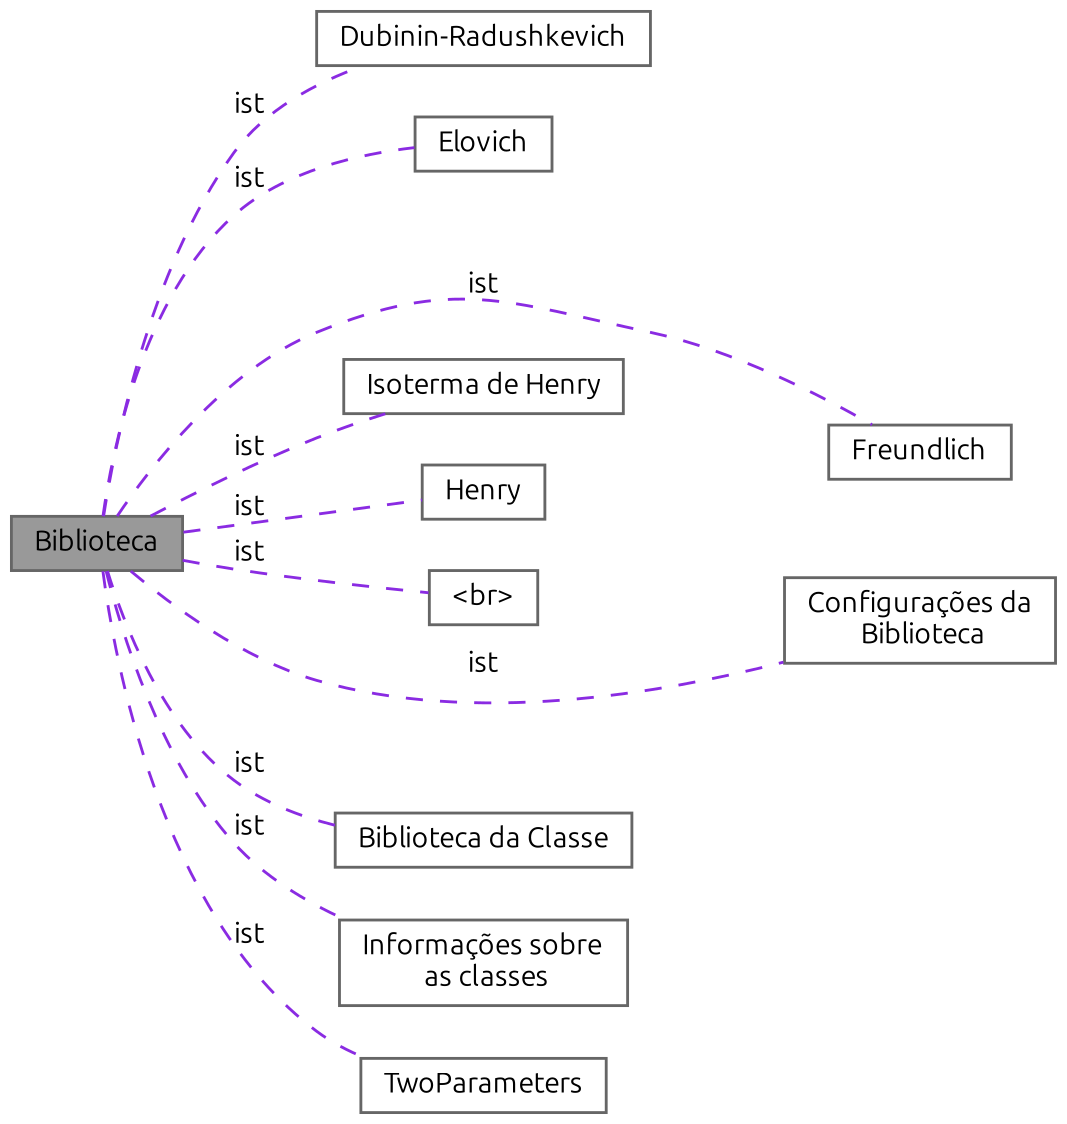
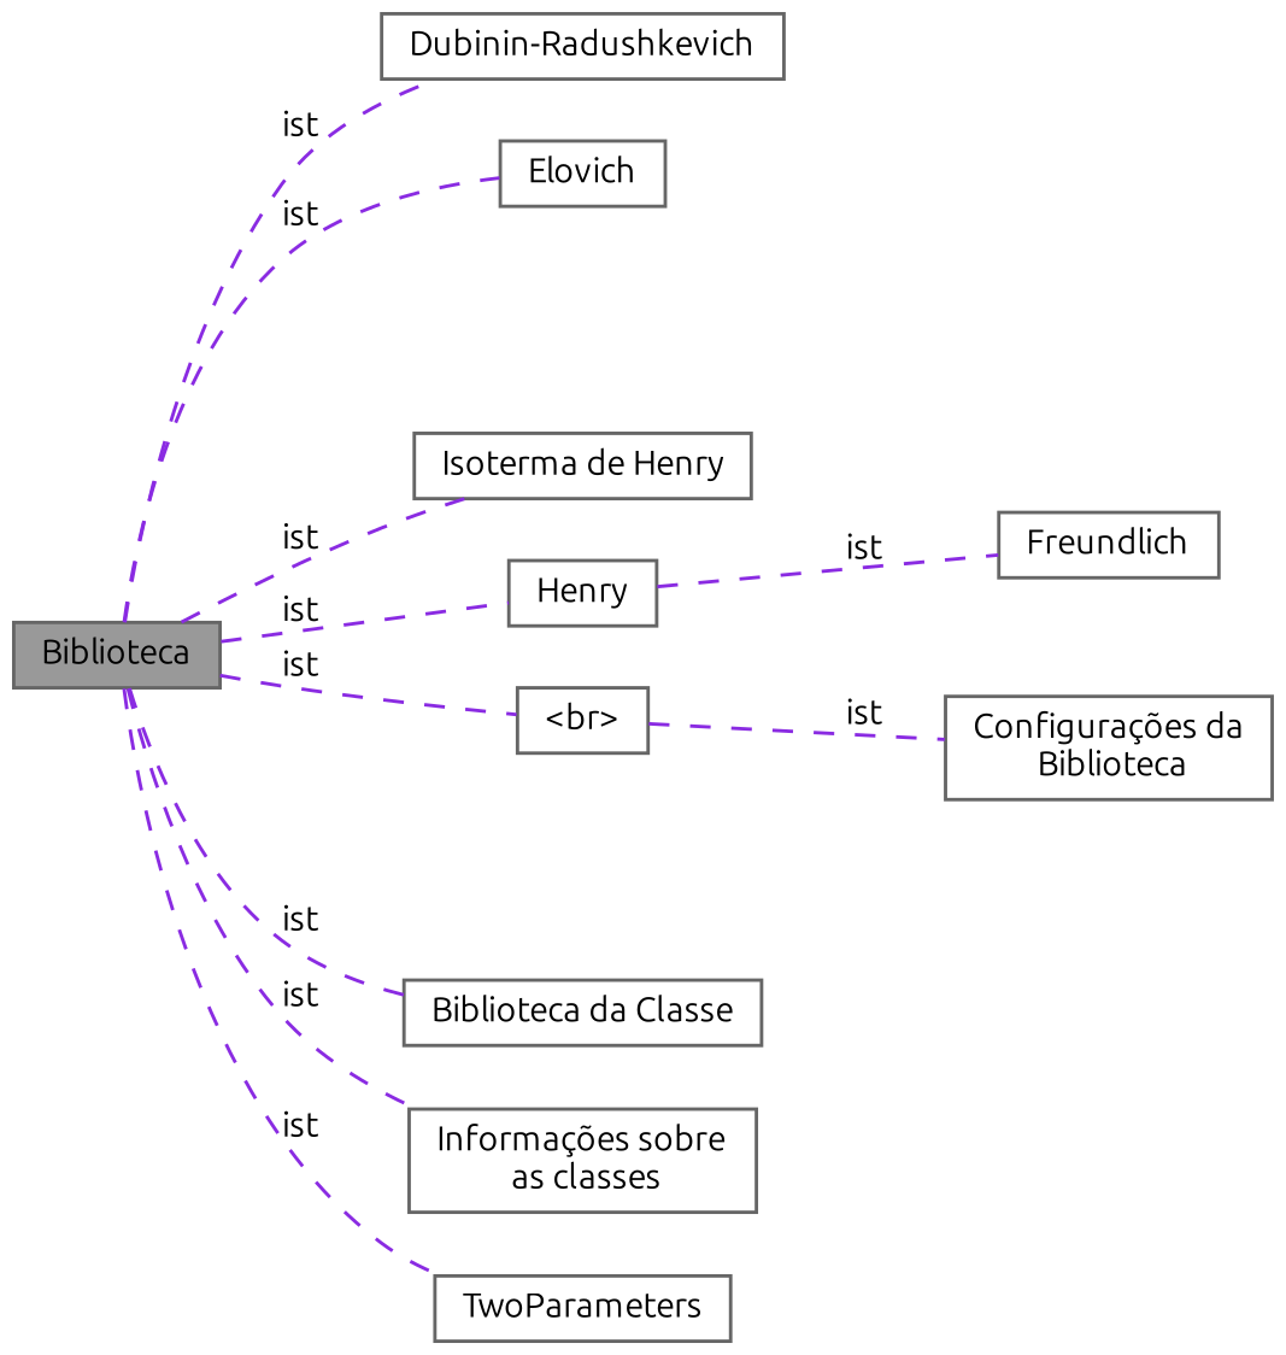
  digraph {
    fontname=Ubuntu
    rankdir=LR
    node [color=grey40 fillcolor=white fontname=Ubuntu fontsize=10 shape=box style=filled]
    edge [color=blueviolet dir=none fontname=Ubuntu fontsize=10 labelfontname=Helvetica labelfontsize=10 shape=plaintext style=dashed]
    n1 [height=0.2 label="Dubinin-Radushkevich" width=0.4]
    n2 [height=0.2 label=Elovich width=0.4]
    n3 [height=0.2 label=Freundlich width=0.4]
    n4 [height=0.2 label="Isoterma de Henry" width=0.4]
    n5 [height=0.2 label=Henry width=0.4]
    n6 [height=0.2 label="\<br\>" width=0.4]
    n7 [height=0.2 label="Configurações da\l Biblioteca" width=0.4]
    n8 [height=0.2 label="Biblioteca da Classe" width=0.4]
    n9 [color=gray40 fillcolor=grey60 fontcolor=black height=0.2 label=Biblioteca width=0.4]
    n10 [height=0.2 label="Informações sobre\l as classes" width=0.4]
    n11 [height=0.2 label=TwoParameters width=0.4]
    n9 -> n1 [label=ist]
    n9 -> n2 [label=ist]
-   n9 -> n3 [label=ist]
+   n5 -> n3 [label=ist]
    n9 -> n4 [label=ist]
    n9 -> n5 [label=ist]
    n9 -> n6 [label=ist]
-   n9 -> n7 [label=ist]
+   n6 -> n7 [label=ist]
    n9 -> n8 [label=ist]
    n9 -> n10 [label=ist]
    n9 -> n11 [label=ist]
  }
